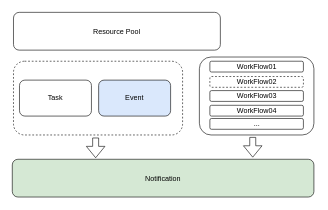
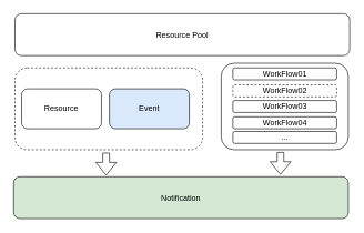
  <mxCell id="0" />
  <mxCell id="1" parent="0" />
  <mxCell id="2" value="" style="rounded=1;whiteSpace=wrap;html=1;dashed=1;fillOpacity=0;" vertex="1" parent="1"><mxGeometry x="22" y="101.5" width="282" height="123" as="geometry" /></mxCell>
- <mxCell id="3" value="Task" style="rounded=1;whiteSpace=wrap;html=1;" vertex="1" parent="1"><mxGeometry x="32" y="133" width="120" height="60" as="geometry" /></mxCell>
+ <mxCell id="3" value="Resource" style="rounded=1;whiteSpace=wrap;html=1;" vertex="1" parent="1"><mxGeometry x="32" y="133" width="120" height="60" as="geometry" /></mxCell>
  <mxCell id="4" value="Event" style="rounded=1;whiteSpace=wrap;html=1;fillColor=#dae8fc;" vertex="1" parent="1"><mxGeometry x="164" y="133" width="120" height="60" as="geometry" /></mxCell>
  <mxCell id="5" value="" style="rounded=1;whiteSpace=wrap;html=1;fillOpacity=0;" vertex="1" parent="1"><mxGeometry x="332" y="94.5" width="191" height="130" as="geometry" /></mxCell>
  <mxCell id="6" value="WorkFlow01" style="rounded=1;whiteSpace=wrap;html=1;" vertex="1" parent="1"><mxGeometry x="349.5" y="101.5" width="156" height="18" as="geometry" /></mxCell>
  <mxCell id="7" value="&lt;span style=&quot;&quot;&gt;WorkFlow02&lt;/span&gt;" style="rounded=1;whiteSpace=wrap;html=1;dashed=1;" vertex="1" parent="1"><mxGeometry x="349.5" y="127" width="156" height="18" as="geometry" /></mxCell>
  <mxCell id="8" value="&lt;span style=&quot;&quot;&gt;WorkFlow03&lt;/span&gt;" style="rounded=1;whiteSpace=wrap;html=1;" vertex="1" parent="1"><mxGeometry x="349.5" y="150.5" width="156" height="18" as="geometry" /></mxCell>
  <mxCell id="9" value="&lt;span style=&quot;&quot;&gt;WorkFlow04&lt;/span&gt;" style="rounded=1;whiteSpace=wrap;html=1;" vertex="1" parent="1"><mxGeometry x="349.5" y="175" width="156" height="18" as="geometry" /></mxCell>
  <mxCell id="10" value="..." style="rounded=1;whiteSpace=wrap;html=1;" vertex="1" parent="1"><mxGeometry x="349.5" y="197" width="156" height="18" as="geometry" /></mxCell>
- <mxCell id="11" value="Resource Pool" style="rounded=1;whiteSpace=wrap;html=1;" vertex="1" parent="1"><mxGeometry x="22" y="20" width="345" height="63" as="geometry" /></mxCell>
+ <mxCell id="11" value="Resource Pool" style="rounded=1;whiteSpace=wrap;html=1;" vertex="1" parent="1"><mxGeometry x="22" y="20" width="503" height="63" as="geometry" /></mxCell>
  <mxCell id="12" value="Notification" style="rounded=1;whiteSpace=wrap;html=1;fillColor=#d5e8d4;" vertex="1" parent="1"><mxGeometry x="20" y="265" width="503" height="63" as="geometry" /></mxCell>
  <mxCell id="13" value="" style="shape=flexArrow;endArrow=classic;html=1;rounded=0;" edge="1" parent="1"><mxGeometry width="50" height="50" relative="1" as="geometry"><mxPoint x="159" y="229" as="sourcePoint" /><mxPoint x="159" y="263" as="targetPoint" /></mxGeometry></mxCell>
  <mxCell id="14" value="" style="shape=flexArrow;endArrow=classic;html=1;rounded=0;" edge="1" parent="1"><mxGeometry width="50" height="50" relative="1" as="geometry"><mxPoint x="421" y="228" as="sourcePoint" /><mxPoint x="421" y="262" as="targetPoint" /></mxGeometry></mxCell>
